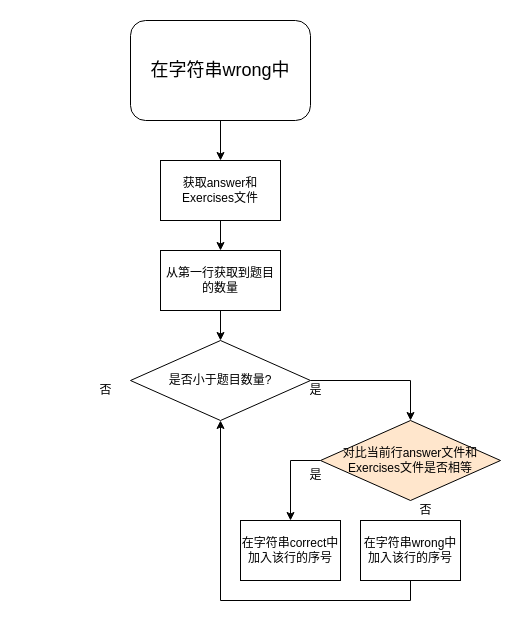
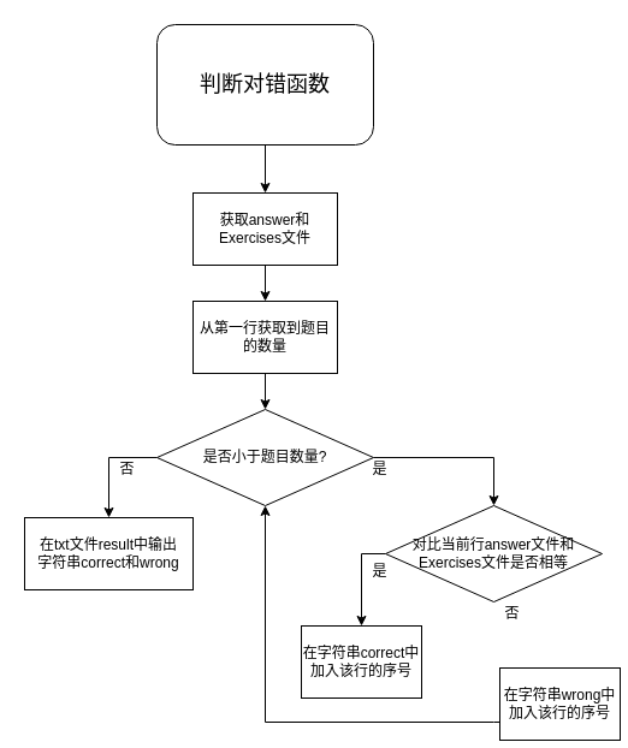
  <mxCell id="0" />
  <mxCell id="1" parent="0" />
  <mxCell id="2" style="edgeStyle=orthogonalEdgeStyle;rounded=0;orthogonalLoop=1;jettySize=auto;html=1;entryX=0.5;entryY=0;entryDx=0;entryDy=0;" edge="1" parent="1" source="3" target="5"><mxGeometry relative="1" as="geometry" /></mxCell>
- <mxCell id="3" value="&lt;font style=&quot;font-size: 18px&quot;&gt;在字符串wrong中&lt;/font&gt;" style="rounded=1;whiteSpace=wrap;html=1;" vertex="1" parent="1"><mxGeometry x="130" y="20" width="180" height="100" as="geometry" /></mxCell>
+ <mxCell id="3" value="&lt;font style=&quot;font-size: 18px&quot;&gt;判断对错函数&lt;/font&gt;" style="rounded=1;whiteSpace=wrap;html=1;" vertex="1" parent="1"><mxGeometry x="130" y="20" width="180" height="100" as="geometry" /></mxCell>
  <mxCell id="4" style="edgeStyle=orthogonalEdgeStyle;rounded=0;orthogonalLoop=1;jettySize=auto;html=1;entryX=0.5;entryY=0;entryDx=0;entryDy=0;" edge="1" parent="1" source="5" target="7"><mxGeometry relative="1" as="geometry" /></mxCell>
  <mxCell id="5" value="获取answer和Exercises文件" style="rounded=0;whiteSpace=wrap;html=1;" vertex="1" parent="1"><mxGeometry x="160" y="160" width="120" height="60" as="geometry" /></mxCell>
  <mxCell id="6" style="edgeStyle=orthogonalEdgeStyle;rounded=0;orthogonalLoop=1;jettySize=auto;html=1;entryX=0.5;entryY=0;entryDx=0;entryDy=0;" edge="1" parent="1" source="7" target="10"><mxGeometry relative="1" as="geometry" /></mxCell>
  <mxCell id="7" value="从第一行获取到题目的数量" style="rounded=0;whiteSpace=wrap;html=1;" vertex="1" parent="1"><mxGeometry x="160" y="250" width="120" height="60" as="geometry" /></mxCell>
  <mxCell id="8" style="edgeStyle=orthogonalEdgeStyle;rounded=0;orthogonalLoop=1;jettySize=auto;html=1;entryX=0.5;entryY=0;entryDx=0;entryDy=0;" edge="1" parent="1" source="10" target="12"><mxGeometry relative="1" as="geometry"><mxPoint x="340" y="380" as="targetPoint" /></mxGeometry></mxCell>
+ <mxCell id="9" style="edgeStyle=orthogonalEdgeStyle;rounded=0;orthogonalLoop=1;jettySize=auto;html=1;" edge="1" parent="1" source="10" target="19"><mxGeometry relative="1" as="geometry"><Array as="points"><mxPoint x="90" y="380" /></Array></mxGeometry></mxCell>
  <mxCell id="10" value="是否小于题目数量?" style="rhombus;whiteSpace=wrap;html=1;" vertex="1" parent="1"><mxGeometry x="130" y="340" width="180" height="80" as="geometry" /></mxCell>
  <mxCell id="11" style="edgeStyle=orthogonalEdgeStyle;rounded=0;orthogonalLoop=1;jettySize=auto;html=1;entryX=0.5;entryY=0;entryDx=0;entryDy=0;exitX=0;exitY=0.5;exitDx=0;exitDy=0;" edge="1" parent="1" source="12" target="16"><mxGeometry relative="1" as="geometry" /></mxCell>
- <mxCell id="12" value="对比当前行answer文件和Exercises文件是否相等" style="rhombus;whiteSpace=wrap;html=1;fillColor=#ffe6cc;" vertex="1" parent="1"><mxGeometry x="320" y="420" width="180" height="80" as="geometry" /></mxCell>
+ <mxCell id="12" value="对比当前行answer文件和Exercises文件是否相等" style="rhombus;whiteSpace=wrap;html=1;" vertex="1" parent="1"><mxGeometry x="320" y="420" width="180" height="80" as="geometry" /></mxCell>
  <mxCell id="13" value="是" style="text;html=1;align=center;verticalAlign=middle;resizable=0;points=[];autosize=1;" vertex="1" parent="1"><mxGeometry x="300" y="380" width="30" height="20" as="geometry" /></mxCell>
  <mxCell id="14" style="edgeStyle=orthogonalEdgeStyle;rounded=0;orthogonalLoop=1;jettySize=auto;html=1;entryX=0.5;entryY=1;entryDx=0;entryDy=0;" edge="1" parent="1" source="15" target="10"><mxGeometry relative="1" as="geometry"><Array as="points"><mxPoint x="410" y="600" /><mxPoint x="220" y="600" /></Array></mxGeometry></mxCell>
- <mxCell id="15" value="&lt;span&gt;在字符串wrong中&lt;/span&gt;&lt;br&gt;&lt;span&gt;加入该行的序号&lt;/span&gt;" style="rounded=0;whiteSpace=wrap;html=1;" vertex="1" parent="1"><mxGeometry x="360" y="520" width="100" height="60" as="geometry" /></mxCell>
- <mxCell id="16" value="在字符串correct中&lt;br&gt;加入该行的序号" style="rounded=0;whiteSpace=wrap;html=1;" vertex="1" parent="1"><mxGeometry x="240" y="520" width="100" height="60" as="geometry" /></mxCell>
+ <mxCell id="15" value="&lt;span&gt;在字符串wrong中&lt;/span&gt;&lt;br&gt;&lt;span&gt;加入该行的序号&lt;/span&gt;" style="rounded=0;whiteSpace=wrap;html=1;" vertex="1" parent="1"><mxGeometry x="415" y="555" width="100" height="60" as="geometry" /></mxCell>
+ <mxCell id="16" value="在字符串correct中&lt;br&gt;加入该行的序号" style="rounded=0;whiteSpace=wrap;html=1;" vertex="1" parent="1"><mxGeometry x="250" y="520" width="100" height="60" as="geometry" /></mxCell>
  <mxCell id="17" value="是" style="text;html=1;align=center;verticalAlign=middle;resizable=0;points=[];autosize=1;" vertex="1" parent="1"><mxGeometry x="300" y="465" width="30" height="20" as="geometry" /></mxCell>
  <mxCell id="18" value="否" style="text;html=1;align=center;verticalAlign=middle;resizable=0;points=[];autosize=1;" vertex="1" parent="1"><mxGeometry x="410" y="500" width="30" height="20" as="geometry" /></mxCell>
+ <mxCell id="19" value="在txt文件result中输出&lt;br&gt;字符串correct和wrong" style="rounded=0;whiteSpace=wrap;html=1;" vertex="1" parent="1"><mxGeometry x="20" y="430" width="140" height="60" as="geometry" /></mxCell>
  <mxCell id="20" value="否" style="text;html=1;align=center;verticalAlign=middle;resizable=0;points=[];autosize=1;" vertex="1" parent="1"><mxGeometry x="90" y="380" width="30" height="20" as="geometry" /></mxCell>
